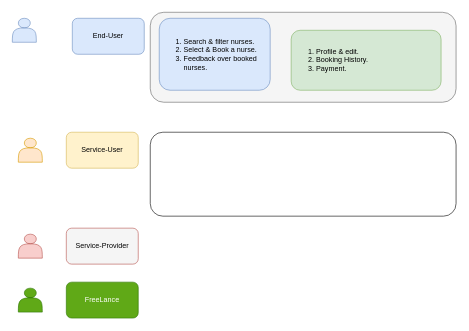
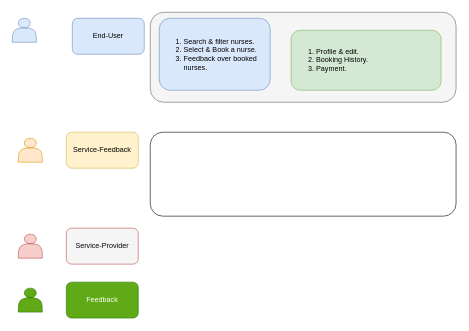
  <mxCell id="0" />
  <mxCell id="1" parent="0" />
  <mxCell id="2" value="" style="shape=actor;whiteSpace=wrap;html=1;fillColor=#dae8fc;strokeColor=#6c8ebf;" vertex="1" parent="1"><mxGeometry x="20" y="30" width="40" height="40" as="geometry" /></mxCell>
  <mxCell id="3" value="End-User" style="rounded=1;whiteSpace=wrap;html=1;fillColor=#dae8fc;strokeColor=#6c8ebf;" vertex="1" parent="1"><mxGeometry x="120" y="30" width="120" height="60" as="geometry" /></mxCell>
  <mxCell id="4" value="" style="shape=actor;whiteSpace=wrap;html=1;fillColor=#ffe6cc;strokeColor=#d79b00;" vertex="1" parent="1"><mxGeometry x="30" y="230" width="40" height="40" as="geometry" /></mxCell>
- <mxCell id="5" value="Service-User" style="rounded=1;whiteSpace=wrap;html=1;fillColor=#fff2cc;strokeColor=#d6b656;" vertex="1" parent="1"><mxGeometry x="110" y="220" width="120" height="60" as="geometry" /></mxCell>
+ <mxCell id="5" value="Service-Feedback" style="rounded=1;whiteSpace=wrap;html=1;fillColor=#fff2cc;strokeColor=#d6b656;" vertex="1" parent="1"><mxGeometry x="110" y="220" width="120" height="60" as="geometry" /></mxCell>
  <mxCell id="6" value="" style="shape=actor;whiteSpace=wrap;html=1;fillColor=#f8cecc;strokeColor=#b85450;" vertex="1" parent="1"><mxGeometry x="30" y="390" width="40" height="40" as="geometry" /></mxCell>
  <mxCell id="7" value="Service-Provider" style="rounded=1;whiteSpace=wrap;html=1;fillColor=#f5f5f5;strokeColor=#b85450;" vertex="1" parent="1"><mxGeometry x="110" y="380" width="120" height="60" as="geometry" /></mxCell>
  <mxCell id="8" value="" style="shape=actor;whiteSpace=wrap;html=1;fillColor=#60a917;strokeColor=#2D7600;fontColor=#ffffff;" vertex="1" parent="1"><mxGeometry x="30" y="480" width="40" height="40" as="geometry" /></mxCell>
- <mxCell id="9" value="FreeLance" style="rounded=1;whiteSpace=wrap;html=1;fillColor=#60a917;fontColor=#ffffff;strokeColor=#2D7600;" vertex="1" parent="1"><mxGeometry x="110" y="470" width="120" height="60" as="geometry" /></mxCell>
+ <mxCell id="9" value="Feedback" style="rounded=1;whiteSpace=wrap;html=1;fillColor=#60a917;fontColor=#ffffff;strokeColor=#2D7600;" vertex="1" parent="1"><mxGeometry x="110" y="470" width="120" height="60" as="geometry" /></mxCell>
  <mxCell id="10" value="&lt;p style=&quot;line-height: 130%;&quot;&gt;&lt;/p&gt;&lt;br&gt;&lt;p&gt;&lt;/p&gt;" style="rounded=1;whiteSpace=wrap;html=1;align=left;fillColor=#f5f5f5;fontColor=#333333;strokeColor=#666666;" vertex="1" parent="1"><mxGeometry x="250" y="20" width="510" height="150" as="geometry" /></mxCell>
  <mxCell id="11" value="&lt;ol style=&quot;border-color: var(--border-color); text-align: left;&quot;&gt;&lt;li style=&quot;border-color: var(--border-color);&quot;&gt;Search &amp;amp; filter nurses.&lt;/li&gt;&lt;li style=&quot;border-color: var(--border-color);&quot;&gt;Select &amp;amp; Book a nurse.&lt;/li&gt;&lt;li style=&quot;border-color: var(--border-color);&quot;&gt;Feedback over booked nurses.&lt;/li&gt;&lt;/ol&gt;" style="rounded=1;whiteSpace=wrap;html=1;fillColor=#dae8fc;strokeColor=#6c8ebf;" vertex="1" parent="1"><mxGeometry x="265" y="30" width="185" height="120" as="geometry" /></mxCell>
  <mxCell id="12" value="&lt;ol&gt;&lt;li&gt;Profile &amp;amp; edit.&lt;/li&gt;&lt;li&gt;Booking History.&lt;/li&gt;&lt;li&gt;Payment.&lt;/li&gt;&lt;/ol&gt;" style="rounded=1;whiteSpace=wrap;html=1;align=left;fillColor=#d5e8d4;strokeColor=#82b366;" vertex="1" parent="1"><mxGeometry x="485" y="50" width="250" height="100" as="geometry" /></mxCell>
  <mxCell id="13" value="" style="rounded=1;whiteSpace=wrap;html=1;" vertex="1" parent="1"><mxGeometry x="250" y="220" width="510" height="140" as="geometry" /></mxCell>
